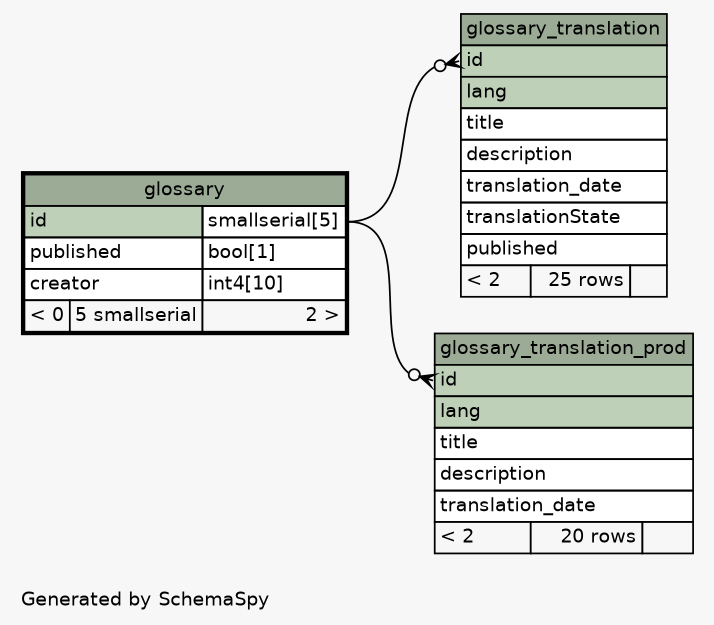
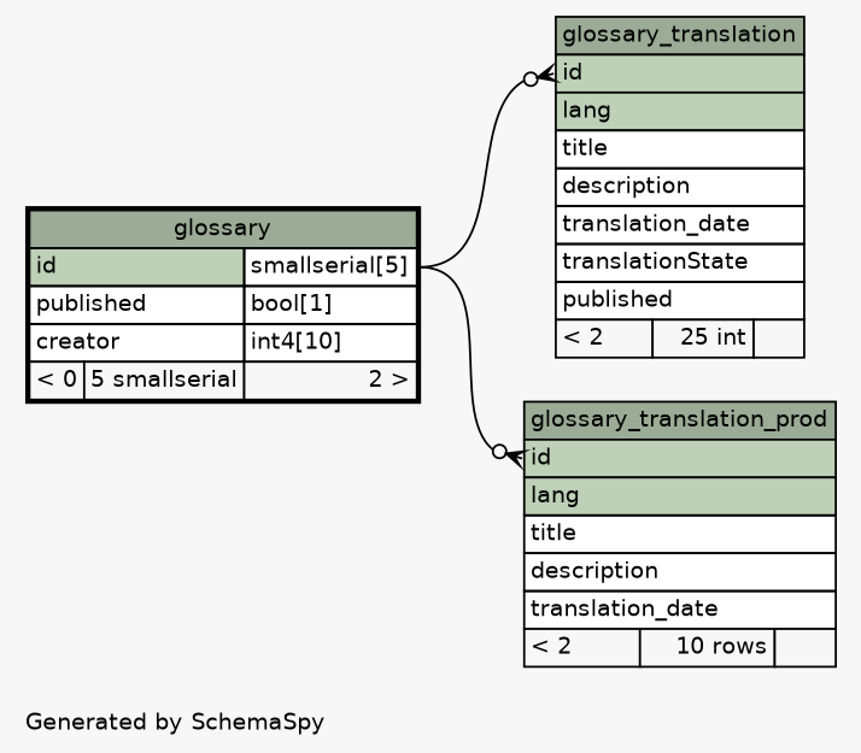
  digraph {
    bgcolor="#f7f7f7"
    fontname=Helvetica
    fontsize=11
    label="\nGenerated by SchemaSpy"
    labeljust=l
    nodesep=0.18
    rankdir=RL
    ranksep=0.46
    node [fontname=Helvetica fontsize=11 shape=plaintext]
    edge [arrowhead=none arrowsize=0.8 arrowtail=crowodot dir=back headport="id.type:e" tailport="id:w"]
-   n1 [label=<     <TABLE BORDER="0" CELLBORDER="1" CELLSPACING="0" BGCOLOR="#ffffff">       <TR><TD COLSPAN="3" BGCOLOR="#9bab96" ALIGN="CENTER">glossary_translation</TD></TR>       <TR><TD PORT="id" COLSPAN="3" BGCOLOR="#bed1b8" ALIGN="LEFT">id</TD></TR>       <TR><TD PORT="lang" COLSPAN="3" BGCOLOR="#bed1b8" ALIGN="LEFT">lang</TD></TR>       <TR><TD PORT="title" COLSPAN="3" ALIGN="LEFT">title</TD></TR>       <TR><TD PORT="description" COLSPAN="3" ALIGN="LEFT">description</TD></TR>       <TR><TD PORT="translation_date" COLSPAN="3" ALIGN="LEFT">translation_date</TD></TR>       <TR><TD PORT="translationState" COLSPAN="3" ALIGN="LEFT">translationState</TD></TR>       <TR><TD PORT="published" COLSPAN="3" ALIGN="LEFT">published</TD></TR>       <TR><TD ALIGN="LEFT" BGCOLOR="#f7f7f7">&lt; 2</TD><TD ALIGN="RIGHT" BGCOLOR="#f7f7f7">25 rows</TD><TD ALIGN="RIGHT" BGCOLOR="#f7f7f7">  </TD></TR>     </TABLE>>]
+   n1 [label=<     <TABLE BORDER="0" CELLBORDER="1" CELLSPACING="0" BGCOLOR="#ffffff">       <TR><TD COLSPAN="3" BGCOLOR="#9bab96" ALIGN="CENTER">glossary_translation</TD></TR>       <TR><TD PORT="id" COLSPAN="3" BGCOLOR="#bed1b8" ALIGN="LEFT">id</TD></TR>       <TR><TD PORT="lang" COLSPAN="3" BGCOLOR="#bed1b8" ALIGN="LEFT">lang</TD></TR>       <TR><TD PORT="title" COLSPAN="3" ALIGN="LEFT">title</TD></TR>       <TR><TD PORT="description" COLSPAN="3" ALIGN="LEFT">description</TD></TR>       <TR><TD PORT="translation_date" COLSPAN="3" ALIGN="LEFT">translation_date</TD></TR>       <TR><TD PORT="translationState" COLSPAN="3" ALIGN="LEFT">translationState</TD></TR>       <TR><TD PORT="published" COLSPAN="3" ALIGN="LEFT">published</TD></TR>       <TR><TD ALIGN="LEFT" BGCOLOR="#f7f7f7">&lt; 2</TD><TD ALIGN="RIGHT" BGCOLOR="#f7f7f7">25 int</TD><TD ALIGN="RIGHT" BGCOLOR="#f7f7f7">  </TD></TR>     </TABLE>>]
    n2 [label=<     <TABLE BORDER="2" CELLBORDER="1" CELLSPACING="0" BGCOLOR="#ffffff">       <TR><TD COLSPAN="3" BGCOLOR="#9bab96" ALIGN="CENTER">glossary</TD></TR>       <TR><TD PORT="id" COLSPAN="2" BGCOLOR="#bed1b8" ALIGN="LEFT">id</TD><TD PORT="id.type" ALIGN="LEFT">smallserial[5]</TD></TR>       <TR><TD PORT="published" COLSPAN="2" ALIGN="LEFT">published</TD><TD PORT="published.type" ALIGN="LEFT">bool[1]</TD></TR>       <TR><TD PORT="creator" COLSPAN="2" ALIGN="LEFT">creator</TD><TD PORT="creator.type" ALIGN="LEFT">int4[10]</TD></TR>       <TR><TD ALIGN="LEFT" BGCOLOR="#f7f7f7">&lt; 0</TD><TD ALIGN="RIGHT" BGCOLOR="#f7f7f7">5 smallserial</TD><TD ALIGN="RIGHT" BGCOLOR="#f7f7f7">2 &gt;</TD></TR>     </TABLE>>]
-   n3 [label=<     <TABLE BORDER="0" CELLBORDER="1" CELLSPACING="0" BGCOLOR="#ffffff">       <TR><TD COLSPAN="3" BGCOLOR="#9bab96" ALIGN="CENTER">glossary_translation_prod</TD></TR>       <TR><TD PORT="id" COLSPAN="3" BGCOLOR="#bed1b8" ALIGN="LEFT">id</TD></TR>       <TR><TD PORT="lang" COLSPAN="3" BGCOLOR="#bed1b8" ALIGN="LEFT">lang</TD></TR>       <TR><TD PORT="title" COLSPAN="3" ALIGN="LEFT">title</TD></TR>       <TR><TD PORT="description" COLSPAN="3" ALIGN="LEFT">description</TD></TR>       <TR><TD PORT="translation_date" COLSPAN="3" ALIGN="LEFT">translation_date</TD></TR>       <TR><TD ALIGN="LEFT" BGCOLOR="#f7f7f7">&lt; 2</TD><TD ALIGN="RIGHT" BGCOLOR="#f7f7f7">20 rows</TD><TD ALIGN="RIGHT" BGCOLOR="#f7f7f7">  </TD></TR>     </TABLE>>]
+   n3 [label=<     <TABLE BORDER="0" CELLBORDER="1" CELLSPACING="0" BGCOLOR="#ffffff">       <TR><TD COLSPAN="3" BGCOLOR="#9bab96" ALIGN="CENTER">glossary_translation_prod</TD></TR>       <TR><TD PORT="id" COLSPAN="3" BGCOLOR="#bed1b8" ALIGN="LEFT">id</TD></TR>       <TR><TD PORT="lang" COLSPAN="3" BGCOLOR="#bed1b8" ALIGN="LEFT">lang</TD></TR>       <TR><TD PORT="title" COLSPAN="3" ALIGN="LEFT">title</TD></TR>       <TR><TD PORT="description" COLSPAN="3" ALIGN="LEFT">description</TD></TR>       <TR><TD PORT="translation_date" COLSPAN="3" ALIGN="LEFT">translation_date</TD></TR>       <TR><TD ALIGN="LEFT" BGCOLOR="#f7f7f7">&lt; 2</TD><TD ALIGN="RIGHT" BGCOLOR="#f7f7f7">10 rows</TD><TD ALIGN="RIGHT" BGCOLOR="#f7f7f7">  </TD></TR>     </TABLE>>]
    n1 -> n2
    n3 -> n2
  }
